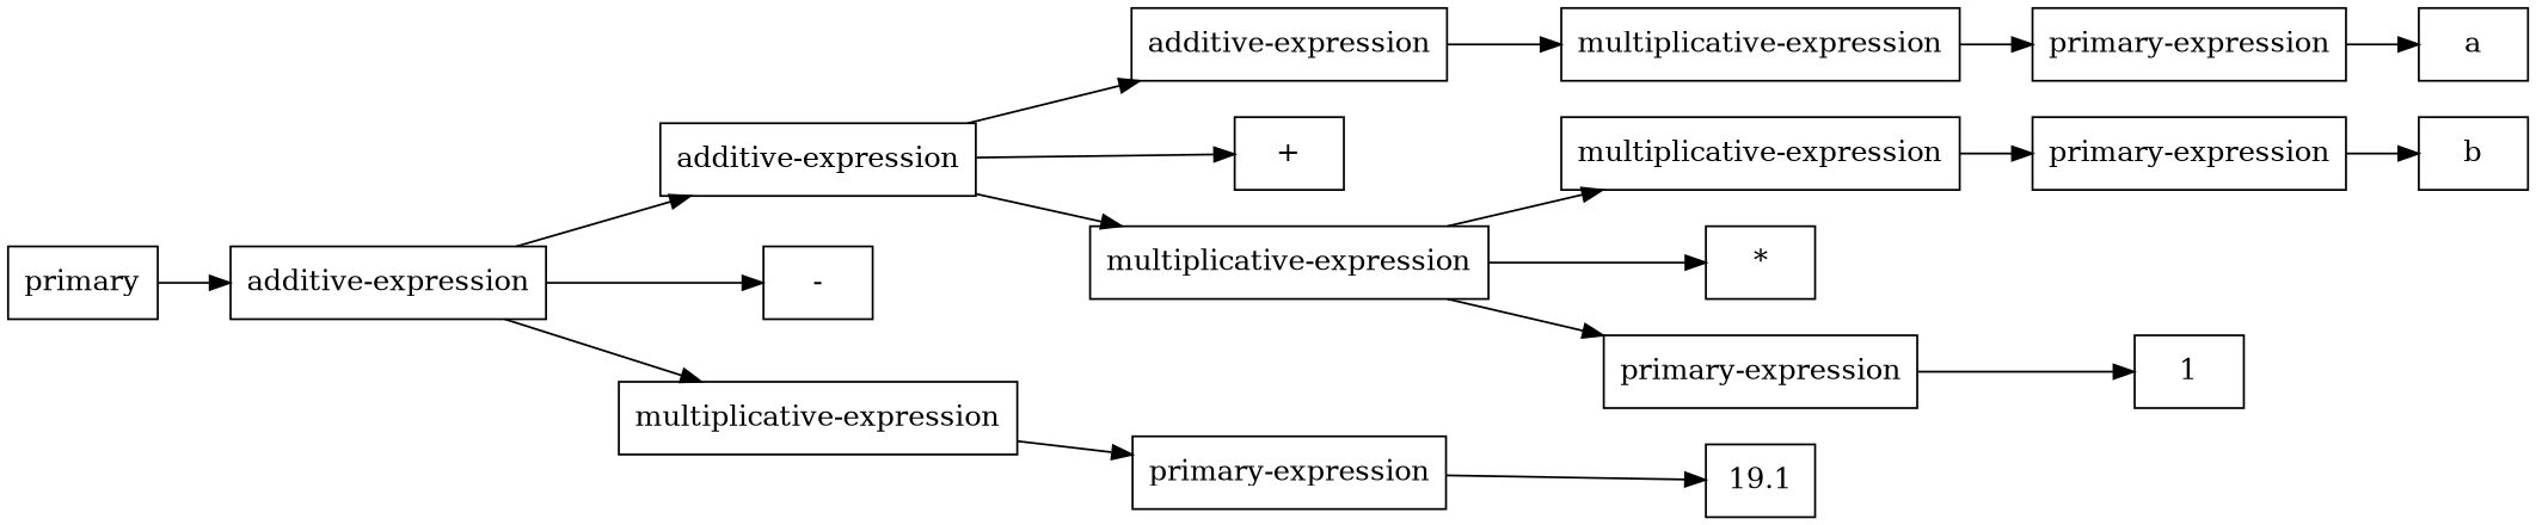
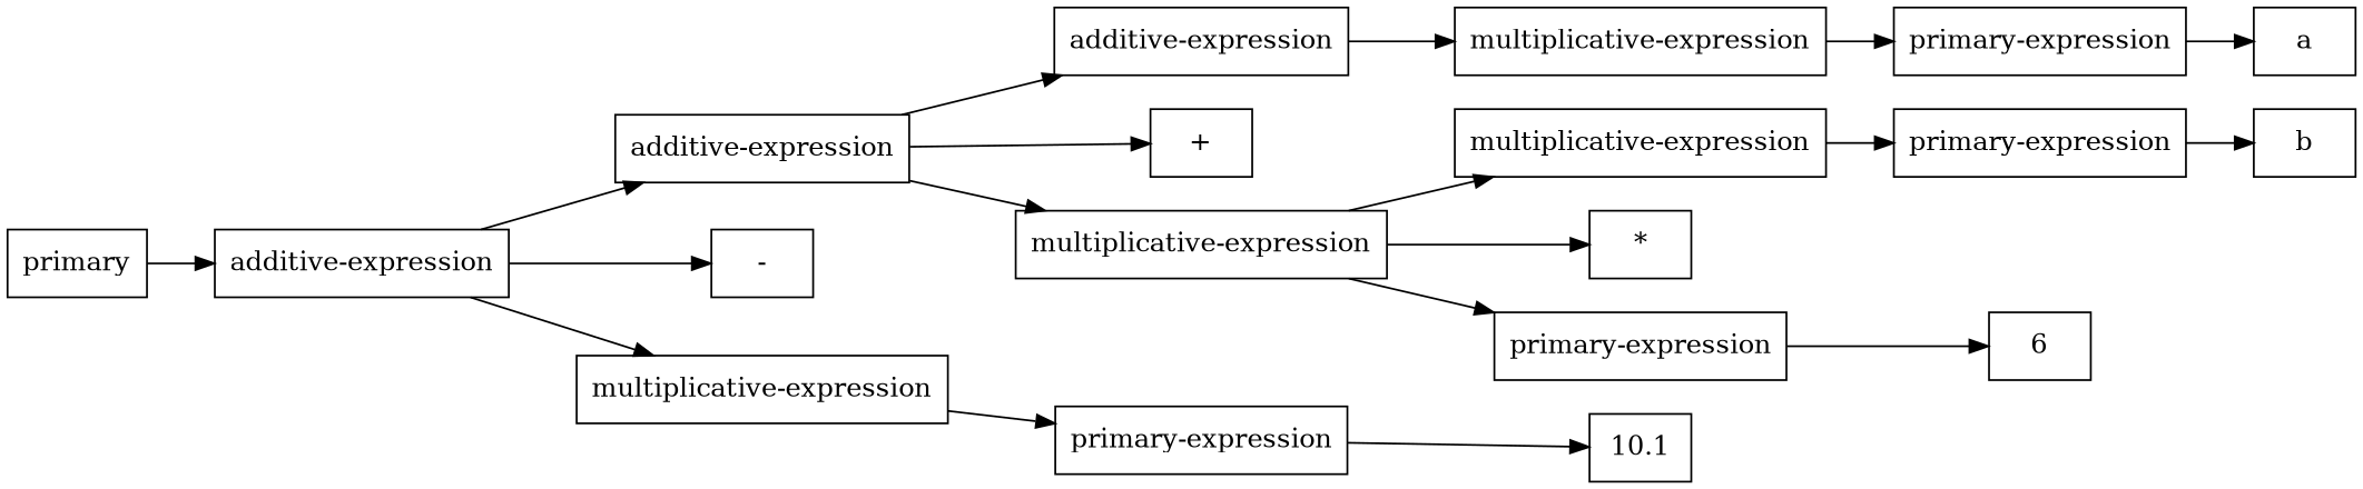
  digraph {
    rankdir=LR
    node [shape=box]
    n1 [label=primary]
    n2 [label="additive-expression"]
    n3 [label="additive-expression"]
    n4 [label="-"]
    n5 [label="multiplicative-expression"]
    n6 [label="additive-expression"]
    n7 [label="+"]
    n8 [label="multiplicative-expression"]
    n9 [label="primary-expression"]
    n10 [label="multiplicative-expression"]
    n11 [label="multiplicative-expression"]
    n12 [label="*"]
    n13 [label="primary-expression"]
-   n14 [label=19.1]
+   n14 [label=10.1]
    n15 [label="primary-expression"]
    n16 [label="primary-expression"]
-   n17 [label=1]
+   n17 [label=6]
    n18 [label=a]
    n19 [label=b]
    n1 -> n2
    n2 -> n3
    n2 -> n4
    n2 -> n5
    n3 -> n6
    n3 -> n7
    n3 -> n8
    n5 -> n9
    n6 -> n10
    n8 -> n11
    n8 -> n12
    n8 -> n13
    n9 -> n14
    n10 -> n15
    n11 -> n16
    n13 -> n17
    n15 -> n18
    n16 -> n19
  }
